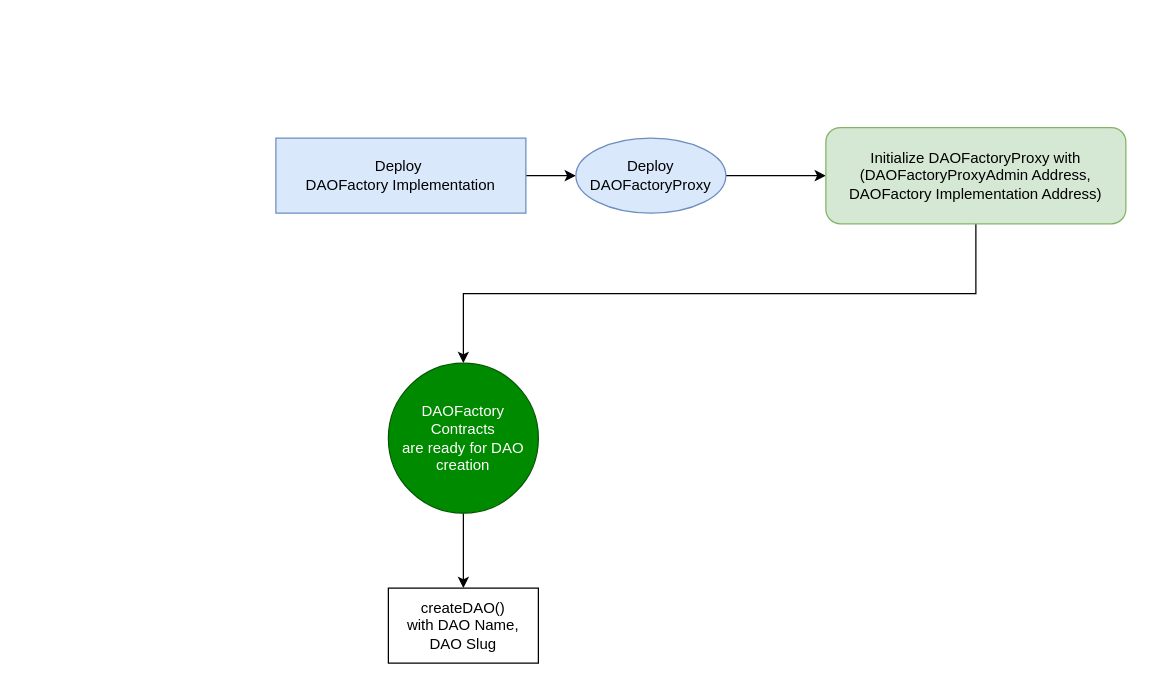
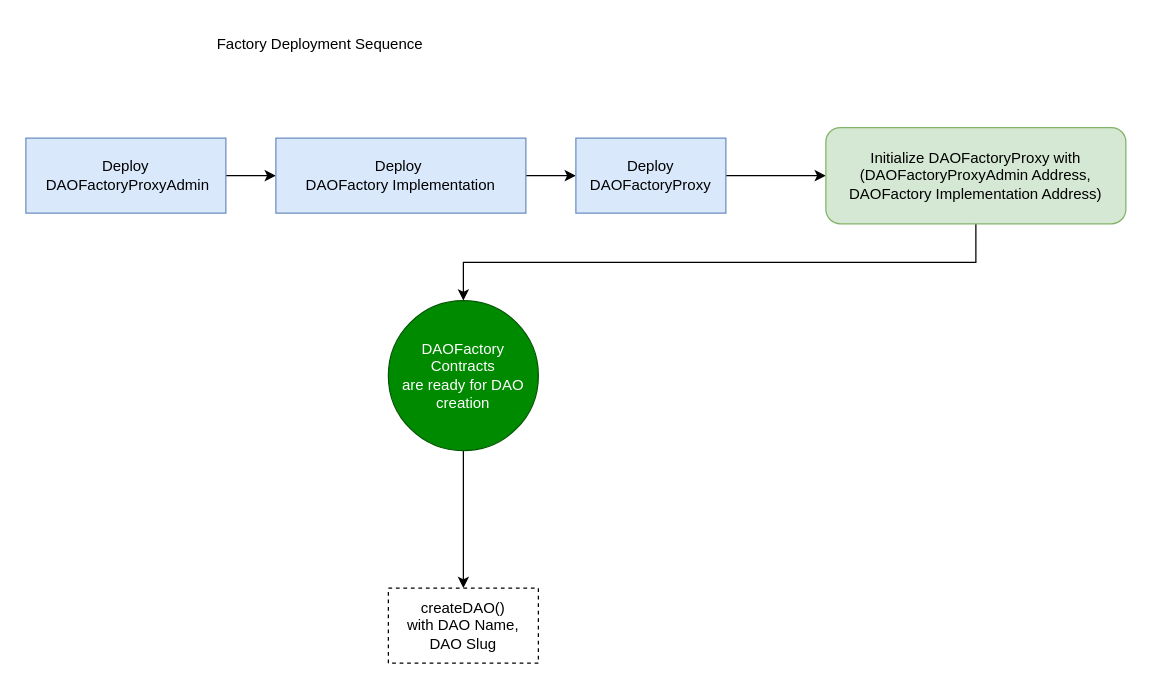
  <mxCell id="0" />
  <mxCell id="1" parent="0" />
+ <mxCell id="2" value="" style="edgeStyle=orthogonalEdgeStyle;rounded=0;orthogonalLoop=1;jettySize=auto;html=1;" edge="1" parent="1" source="3" target="6"><mxGeometry relative="1" as="geometry" /></mxCell>
+ <mxCell id="3" value="&lt;span style=&quot;text-wrap-mode: nowrap;&quot;&gt;Deploy&lt;/span&gt;&lt;div&gt;&lt;span style=&quot;text-wrap-mode: nowrap;&quot;&gt;&amp;nbsp;DAOFactoryProxyAdmin&lt;/span&gt;&lt;/div&gt;" style="rounded=0;whiteSpace=wrap;html=1;fillColor=#dae8fc;strokeColor=#6c8ebf;" vertex="1" parent="1"><mxGeometry x="20" y="110" width="160" height="60" as="geometry" /></mxCell>
+ <mxCell id="4" value="Factory&amp;nbsp;&lt;span style=&quot;background-color: transparent; color: light-dark(rgb(0, 0, 0), rgb(255, 255, 255));&quot;&gt;Deployment Sequence&lt;/span&gt;" style="text;html=1;align=center;verticalAlign=middle;resizable=0;points=[];autosize=1;strokeColor=none;fillColor=none;" vertex="1" parent="1"><mxGeometry x="160" y="20" width="190" height="30" as="geometry" /></mxCell>
  <mxCell id="5" value="" style="edgeStyle=orthogonalEdgeStyle;rounded=0;orthogonalLoop=1;jettySize=auto;html=1;" edge="1" parent="1" source="6" target="8"><mxGeometry relative="1" as="geometry" /></mxCell>
  <mxCell id="6" value="&lt;span style=&quot;text-wrap-mode: nowrap;&quot;&gt;Deploy&amp;nbsp;&lt;/span&gt;&lt;div&gt;&lt;span style=&quot;text-wrap-mode: nowrap;&quot;&gt;DAOFactory Implementation&lt;/span&gt;&lt;/div&gt;" style="whiteSpace=wrap;html=1;rounded=0;fillColor=#dae8fc;strokeColor=#6c8ebf;" vertex="1" parent="1"><mxGeometry x="220" y="110" width="200" height="60" as="geometry" /></mxCell>
  <mxCell id="7" value="" style="edgeStyle=orthogonalEdgeStyle;rounded=0;orthogonalLoop=1;jettySize=auto;html=1;" edge="1" parent="1" source="8" target="10"><mxGeometry relative="1" as="geometry" /></mxCell>
- <mxCell id="8" value="&lt;span style=&quot;text-wrap-mode: nowrap;&quot;&gt;Deploy&lt;/span&gt;&lt;div&gt;&lt;span style=&quot;text-wrap-mode: nowrap;&quot;&gt;DAOFactoryProxy&lt;/span&gt;&lt;/div&gt;" style="ellipse;whiteSpace=wrap;html=1;fillColor=#dae8fc;strokeColor=#6c8ebf;" vertex="1" parent="1"><mxGeometry x="460" y="110" width="120" height="60" as="geometry" /></mxCell>
+ <mxCell id="8" value="&lt;span style=&quot;text-wrap-mode: nowrap;&quot;&gt;Deploy&lt;/span&gt;&lt;div&gt;&lt;span style=&quot;text-wrap-mode: nowrap;&quot;&gt;DAOFactoryProxy&lt;/span&gt;&lt;/div&gt;" style="whiteSpace=wrap;html=1;rounded=0;fillColor=#dae8fc;strokeColor=#6c8ebf;" vertex="1" parent="1"><mxGeometry x="460" y="110" width="120" height="60" as="geometry" /></mxCell>
  <mxCell id="9" style="edgeStyle=orthogonalEdgeStyle;rounded=0;orthogonalLoop=1;jettySize=auto;html=1;exitX=0.5;exitY=1;exitDx=0;exitDy=0;entryX=0.5;entryY=0;entryDx=0;entryDy=0;" edge="1" parent="1" source="10" target="12"><mxGeometry relative="1" as="geometry" /></mxCell>
  <mxCell id="10" value="&lt;span style=&quot;text-wrap-mode: nowrap;&quot;&gt;Initialize DAOFactoryProxy with&lt;/span&gt;&lt;div&gt;&lt;span style=&quot;text-wrap-mode: nowrap;&quot;&gt;(&lt;/span&gt;&lt;span style=&quot;text-wrap-mode: nowrap; background-color: transparent; color: light-dark(rgb(0, 0, 0), rgb(255, 255, 255));&quot;&gt;DAOFactoryProxyAdmin Address,&lt;/span&gt;&lt;/div&gt;&lt;div&gt;&lt;span style=&quot;text-wrap-mode: nowrap;&quot;&gt;DAOFactory Implementation Address)&lt;/span&gt;&lt;/div&gt;" style="whiteSpace=wrap;html=1;rounded=1;fillColor=#d5e8d4;strokeColor=#82b366;" vertex="1" parent="1"><mxGeometry x="660" y="101.5" width="240" height="77" as="geometry" /></mxCell>
  <mxCell id="11" value="" style="edgeStyle=orthogonalEdgeStyle;rounded=0;orthogonalLoop=1;jettySize=auto;html=1;" edge="1" parent="1" source="12" target="13"><mxGeometry relative="1" as="geometry" /></mxCell>
- <mxCell id="12" value="DAOFactory Contracts&lt;div&gt;are ready for DAO&lt;/div&gt;&lt;div&gt;creation&lt;/div&gt;" style="ellipse;whiteSpace=wrap;html=1;fillColor=#008a00;strokeColor=#005700;fontColor=#ffffff;" vertex="1" parent="1"><mxGeometry x="310" y="290" width="120" height="120" as="geometry" /></mxCell>
- <mxCell id="13" value="createDAO()&lt;div&gt;with DAO Name, DAO Slug&lt;/div&gt;" style="whiteSpace=wrap;html=1;" vertex="1" parent="1"><mxGeometry x="310" y="470" width="120" height="60" as="geometry" /></mxCell>
+ <mxCell id="12" value="DAOFactory Contracts&lt;div&gt;are ready for DAO&lt;/div&gt;&lt;div&gt;creation&lt;/div&gt;" style="ellipse;whiteSpace=wrap;html=1;fillColor=#008a00;strokeColor=#005700;fontColor=#ffffff;" vertex="1" parent="1"><mxGeometry x="310" y="240" width="120" height="120" as="geometry" /></mxCell>
+ <mxCell id="13" value="createDAO()&lt;div&gt;with DAO Name, DAO Slug&lt;/div&gt;" style="whiteSpace=wrap;html=1;dashed=1;" vertex="1" parent="1"><mxGeometry x="310" y="470" width="120" height="60" as="geometry" /></mxCell>
